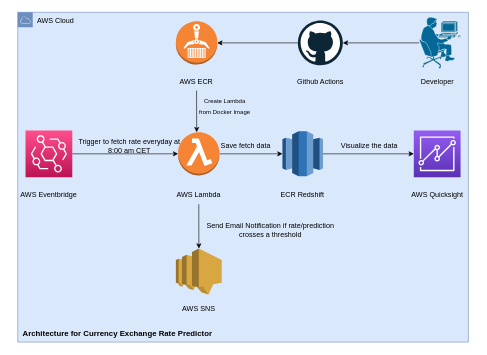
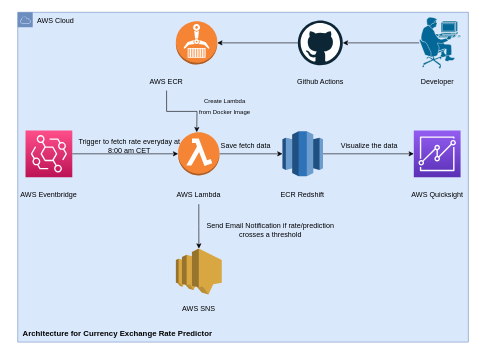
  <mxCell id="0" />
  <mxCell id="1" parent="0" />
  <mxCell id="2" value="AWS Cloud" style="sketch=0;outlineConnect=0;html=1;whiteSpace=wrap;fontSize=12;fontStyle=0;shape=mxgraph.aws4.group;grIcon=mxgraph.aws4.group_aws_cloud;strokeColor=#6c8ebf;fillColor=#dae8fc;verticalAlign=top;align=left;spacingLeft=30;dashed=0;" vertex="1" parent="1"><mxGeometry x="28.5" y="20" width="751.5" height="550" as="geometry" /></mxCell>
  <mxCell id="3" style="edgeStyle=orthogonalEdgeStyle;rounded=0;orthogonalLoop=1;jettySize=auto;html=1;" parent="1" source="4" target="8" edge="1"><mxGeometry relative="1" as="geometry" /></mxCell>
  <mxCell id="4" value="" style="outlineConnect=0;dashed=0;verticalLabelPosition=bottom;verticalAlign=top;align=center;html=1;shape=mxgraph.aws3.lambda_function;fillColor=#F58534;gradientColor=none;" parent="1" vertex="1"><mxGeometry x="296" y="220" width="69" height="72" as="geometry" /></mxCell>
  <mxCell id="5" style="edgeStyle=orthogonalEdgeStyle;rounded=0;orthogonalLoop=1;jettySize=auto;html=1;" parent="1" source="6" target="4" edge="1"><mxGeometry relative="1" as="geometry" /></mxCell>
  <mxCell id="6" value="" style="sketch=0;points=[[0,0,0],[0.25,0,0],[0.5,0,0],[0.75,0,0],[1,0,0],[0,1,0],[0.25,1,0],[0.5,1,0],[0.75,1,0],[1,1,0],[0,0.25,0],[0,0.5,0],[0,0.75,0],[1,0.25,0],[1,0.5,0],[1,0.75,0]];outlineConnect=0;fontColor=#232F3E;gradientColor=#FF4F8B;gradientDirection=north;fillColor=#BC1356;strokeColor=#ffffff;dashed=0;verticalLabelPosition=bottom;verticalAlign=top;align=center;html=1;fontSize=12;fontStyle=0;aspect=fixed;shape=mxgraph.aws4.resourceIcon;resIcon=mxgraph.aws4.eventbridge;" parent="1" vertex="1"><mxGeometry x="41.5" y="217" width="78" height="78" as="geometry" /></mxCell>
  <mxCell id="7" style="edgeStyle=orthogonalEdgeStyle;rounded=0;orthogonalLoop=1;jettySize=auto;html=1;" parent="1" source="8" target="10" edge="1"><mxGeometry relative="1" as="geometry" /></mxCell>
  <mxCell id="8" value="" style="outlineConnect=0;dashed=0;verticalLabelPosition=bottom;verticalAlign=top;align=center;html=1;shape=mxgraph.aws3.redshift;fillColor=#2E73B8;gradientColor=none;" parent="1" vertex="1"><mxGeometry x="470" y="218.5" width="67.5" height="75" as="geometry" /></mxCell>
  <mxCell id="9" value="" style="outlineConnect=0;dashed=0;verticalLabelPosition=bottom;verticalAlign=top;align=center;html=1;shape=mxgraph.aws3.sns;fillColor=#D9A741;gradientColor=none;" parent="1" vertex="1"><mxGeometry x="292.25" y="414" width="76.5" height="76.5" as="geometry" /></mxCell>
  <mxCell id="10" value="" style="sketch=0;points=[[0,0,0],[0.25,0,0],[0.5,0,0],[0.75,0,0],[1,0,0],[0,1,0],[0.25,1,0],[0.5,1,0],[0.75,1,0],[1,1,0],[0,0.25,0],[0,0.5,0],[0,0.75,0],[1,0.25,0],[1,0.5,0],[1,0.75,0]];outlineConnect=0;fontColor=#232F3E;gradientColor=#945DF2;gradientDirection=north;fillColor=#5A30B5;strokeColor=#ffffff;dashed=0;verticalLabelPosition=bottom;verticalAlign=top;align=center;html=1;fontSize=12;fontStyle=0;aspect=fixed;shape=mxgraph.aws4.resourceIcon;resIcon=mxgraph.aws4.quicksight;" parent="1" vertex="1"><mxGeometry x="689" y="217" width="78" height="78" as="geometry" /></mxCell>
  <mxCell id="11" value="AWS Eventbridge" style="text;html=1;strokeColor=none;fillColor=none;align=center;verticalAlign=middle;whiteSpace=wrap;rounded=0;" parent="1" vertex="1"><mxGeometry x="20" y="310" width="121" height="30" as="geometry" /></mxCell>
  <mxCell id="12" style="edgeStyle=orthogonalEdgeStyle;rounded=0;orthogonalLoop=1;jettySize=auto;html=1;" parent="1" source="13" target="9" edge="1"><mxGeometry relative="1" as="geometry" /></mxCell>
  <mxCell id="13" value="AWS Lambda" style="text;html=1;strokeColor=none;fillColor=none;align=center;verticalAlign=middle;whiteSpace=wrap;rounded=0;" parent="1" vertex="1"><mxGeometry x="270" y="310" width="121" height="30" as="geometry" /></mxCell>
  <mxCell id="14" value="ECR Redshift" style="text;html=1;strokeColor=none;fillColor=none;align=center;verticalAlign=middle;whiteSpace=wrap;rounded=0;" parent="1" vertex="1"><mxGeometry x="443.25" y="310" width="121" height="30" as="geometry" /></mxCell>
  <mxCell id="15" value="AWS Quicksight" style="text;html=1;strokeColor=none;fillColor=none;align=center;verticalAlign=middle;whiteSpace=wrap;rounded=0;" parent="1" vertex="1"><mxGeometry x="667.5" y="310" width="121" height="30" as="geometry" /></mxCell>
  <mxCell id="16" value="AWS SNS" style="text;html=1;strokeColor=none;fillColor=none;align=center;verticalAlign=middle;whiteSpace=wrap;rounded=0;" parent="1" vertex="1"><mxGeometry x="270" y="500" width="121" height="30" as="geometry" /></mxCell>
  <mxCell id="17" value="&lt;b style=&quot;font-size: 13px;&quot;&gt;&lt;font style=&quot;font-size: 13px;&quot;&gt;Architecture for Currency Exchange Rate Predictor&lt;/font&gt;&lt;/b&gt;" style="text;html=1;strokeColor=none;fillColor=none;align=center;verticalAlign=middle;whiteSpace=wrap;rounded=0;opacity=40;fontSize=13;" parent="1" vertex="1"><mxGeometry x="28.5" y="540" width="331.5" height="30" as="geometry" /></mxCell>
  <mxCell id="18" value="Send Email Notification if rate/prediction crosses a threshold" style="text;html=1;strokeColor=none;fillColor=none;align=center;verticalAlign=middle;whiteSpace=wrap;rounded=0;fontSize=12;opacity=40;" parent="1" vertex="1"><mxGeometry x="340" y="370" width="220" height="26" as="geometry" /></mxCell>
  <mxCell id="19" value="Trigger to fetch rate everyday at 8:00 am CET" style="text;html=1;strokeColor=none;fillColor=none;align=center;verticalAlign=middle;whiteSpace=wrap;rounded=0;fontSize=12;opacity=40;" parent="1" vertex="1"><mxGeometry x="119.5" y="230" width="190" height="26" as="geometry" /></mxCell>
  <mxCell id="20" value="Save fetch data" style="text;html=1;strokeColor=none;fillColor=none;align=center;verticalAlign=middle;whiteSpace=wrap;rounded=0;fontSize=12;opacity=40;" parent="1" vertex="1"><mxGeometry x="313.5" y="230" width="190" height="26" as="geometry" /></mxCell>
  <mxCell id="21" value="Visualize the data" style="text;html=1;strokeColor=none;fillColor=none;align=center;verticalAlign=middle;whiteSpace=wrap;rounded=0;fontSize=12;opacity=40;" parent="1" vertex="1"><mxGeometry x="520" y="230" width="190" height="26" as="geometry" /></mxCell>
  <mxCell id="22" style="edgeStyle=orthogonalEdgeStyle;rounded=0;orthogonalLoop=1;jettySize=auto;html=1;entryX=1;entryY=0.5;entryDx=0;entryDy=0;entryPerimeter=0;" parent="1" source="23" target="28" edge="1"><mxGeometry relative="1" as="geometry" /></mxCell>
  <mxCell id="23" value="" style="dashed=0;outlineConnect=0;html=1;align=center;labelPosition=center;verticalLabelPosition=bottom;verticalAlign=top;shape=mxgraph.weblogos.github" parent="1" vertex="1"><mxGeometry x="495.6" y="33.5" width="75" height="75" as="geometry" /></mxCell>
  <mxCell id="24" value="Github Actions" style="text;html=1;strokeColor=none;fillColor=none;align=center;verticalAlign=middle;whiteSpace=wrap;rounded=0;" parent="1" vertex="1"><mxGeometry x="472.6" y="120.5" width="121" height="30" as="geometry" /></mxCell>
  <mxCell id="25" style="edgeStyle=orthogonalEdgeStyle;rounded=0;orthogonalLoop=1;jettySize=auto;html=1;" parent="1" source="26" target="23" edge="1"><mxGeometry relative="1" as="geometry" /></mxCell>
  <mxCell id="26" value="" style="shape=mxgraph.cisco.people.pc_man;html=1;pointerEvents=1;dashed=0;fillColor=#036897;strokeColor=#ffffff;strokeWidth=2;verticalLabelPosition=bottom;verticalAlign=top;align=center;outlineConnect=0;" parent="1" vertex="1"><mxGeometry x="698.1" y="27.5" width="70" height="87" as="geometry" /></mxCell>
  <mxCell id="27" value="Developer" style="text;html=1;strokeColor=none;fillColor=none;align=center;verticalAlign=middle;whiteSpace=wrap;rounded=0;" parent="1" vertex="1"><mxGeometry x="667.5" y="120.5" width="121" height="30" as="geometry" /></mxCell>
  <mxCell id="28" value="" style="outlineConnect=0;dashed=0;verticalLabelPosition=bottom;verticalAlign=top;align=center;html=1;shape=mxgraph.aws3.ecr;fillColor=#F58534;gradientColor=none;" parent="1" vertex="1"><mxGeometry x="292.25" y="35" width="69" height="72" as="geometry" /></mxCell>
  <mxCell id="29" style="edgeStyle=orthogonalEdgeStyle;rounded=0;orthogonalLoop=1;jettySize=auto;html=1;exitX=0.5;exitY=1;exitDx=0;exitDy=0;" parent="1" source="30" edge="1"><mxGeometry relative="1" as="geometry"><mxPoint x="327" y="220" as="targetPoint" /></mxGeometry></mxCell>
- <mxCell id="30" value="AWS ECR" style="text;html=1;strokeColor=none;fillColor=none;align=center;verticalAlign=middle;whiteSpace=wrap;rounded=0;" parent="1" vertex="1"><mxGeometry x="266.25" y="120.5" width="121" height="30" as="geometry" /></mxCell>
+ <mxCell id="30" value="AWS ECR" style="text;html=1;strokeColor=none;fillColor=none;align=center;verticalAlign=middle;whiteSpace=wrap;rounded=0;" parent="1" vertex="1"><mxGeometry x="216.25" y="120.5" width="121" height="30" as="geometry" /></mxCell>
  <mxCell id="31" value="&lt;font style=&quot;font-size: 10px;&quot;&gt;Create Lambda from Docker Image&lt;/font&gt;" style="text;html=1;strokeColor=none;fillColor=none;align=center;verticalAlign=middle;whiteSpace=wrap;rounded=0;fontSize=15;opacity=40;direction=west;" parent="1" vertex="1"><mxGeometry x="328.5" y="160" width="90" height="30" as="geometry" /></mxCell>
